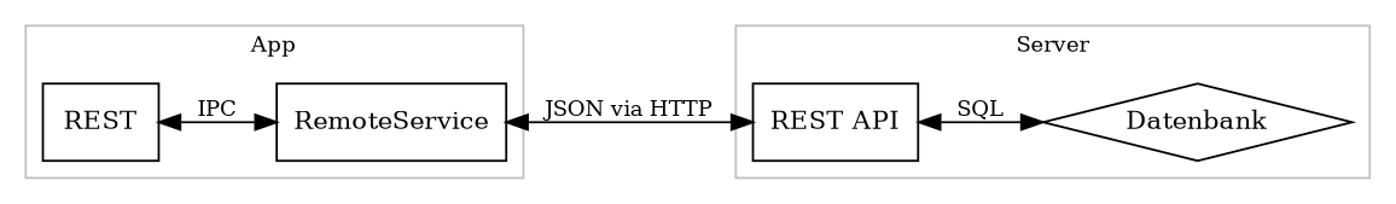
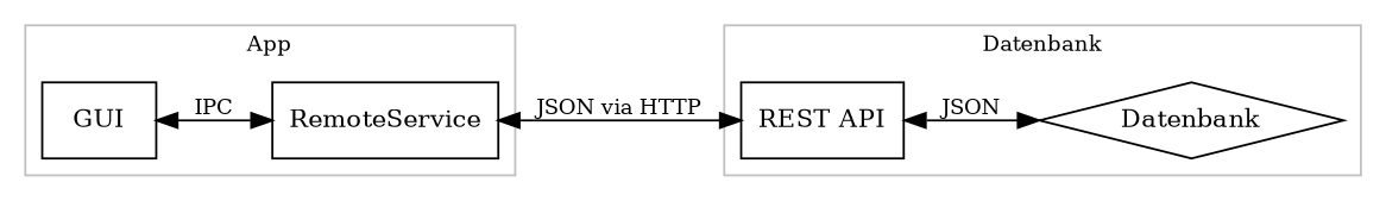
  digraph {
    rankdir=LR
    node [fontsize=12 shape=box]
    edge [dir=both fontsize=10]
    n1 [label="REST API"]
    n2 [label=Datenbank shape=diamond]
    n3 [label=RemoteService]
-   n4 [label=REST]
+   n4 [label=GUI]
    subgraph cluster_1 {
      color=grey
      fontsize=10
-     label=Server
+     label=Datenbank
      n1
      n2
    }
    subgraph cluster_2 {
      color=grey
      fontsize=10
      label=App
      n3
      n4
    }
-   n1 -> n2 [label=SQL]
+   n1 -> n2 [label=JSON]
    n3 -> n1 [label="JSON via HTTP"]
    n4 -> n3 [label=IPC]
  }
